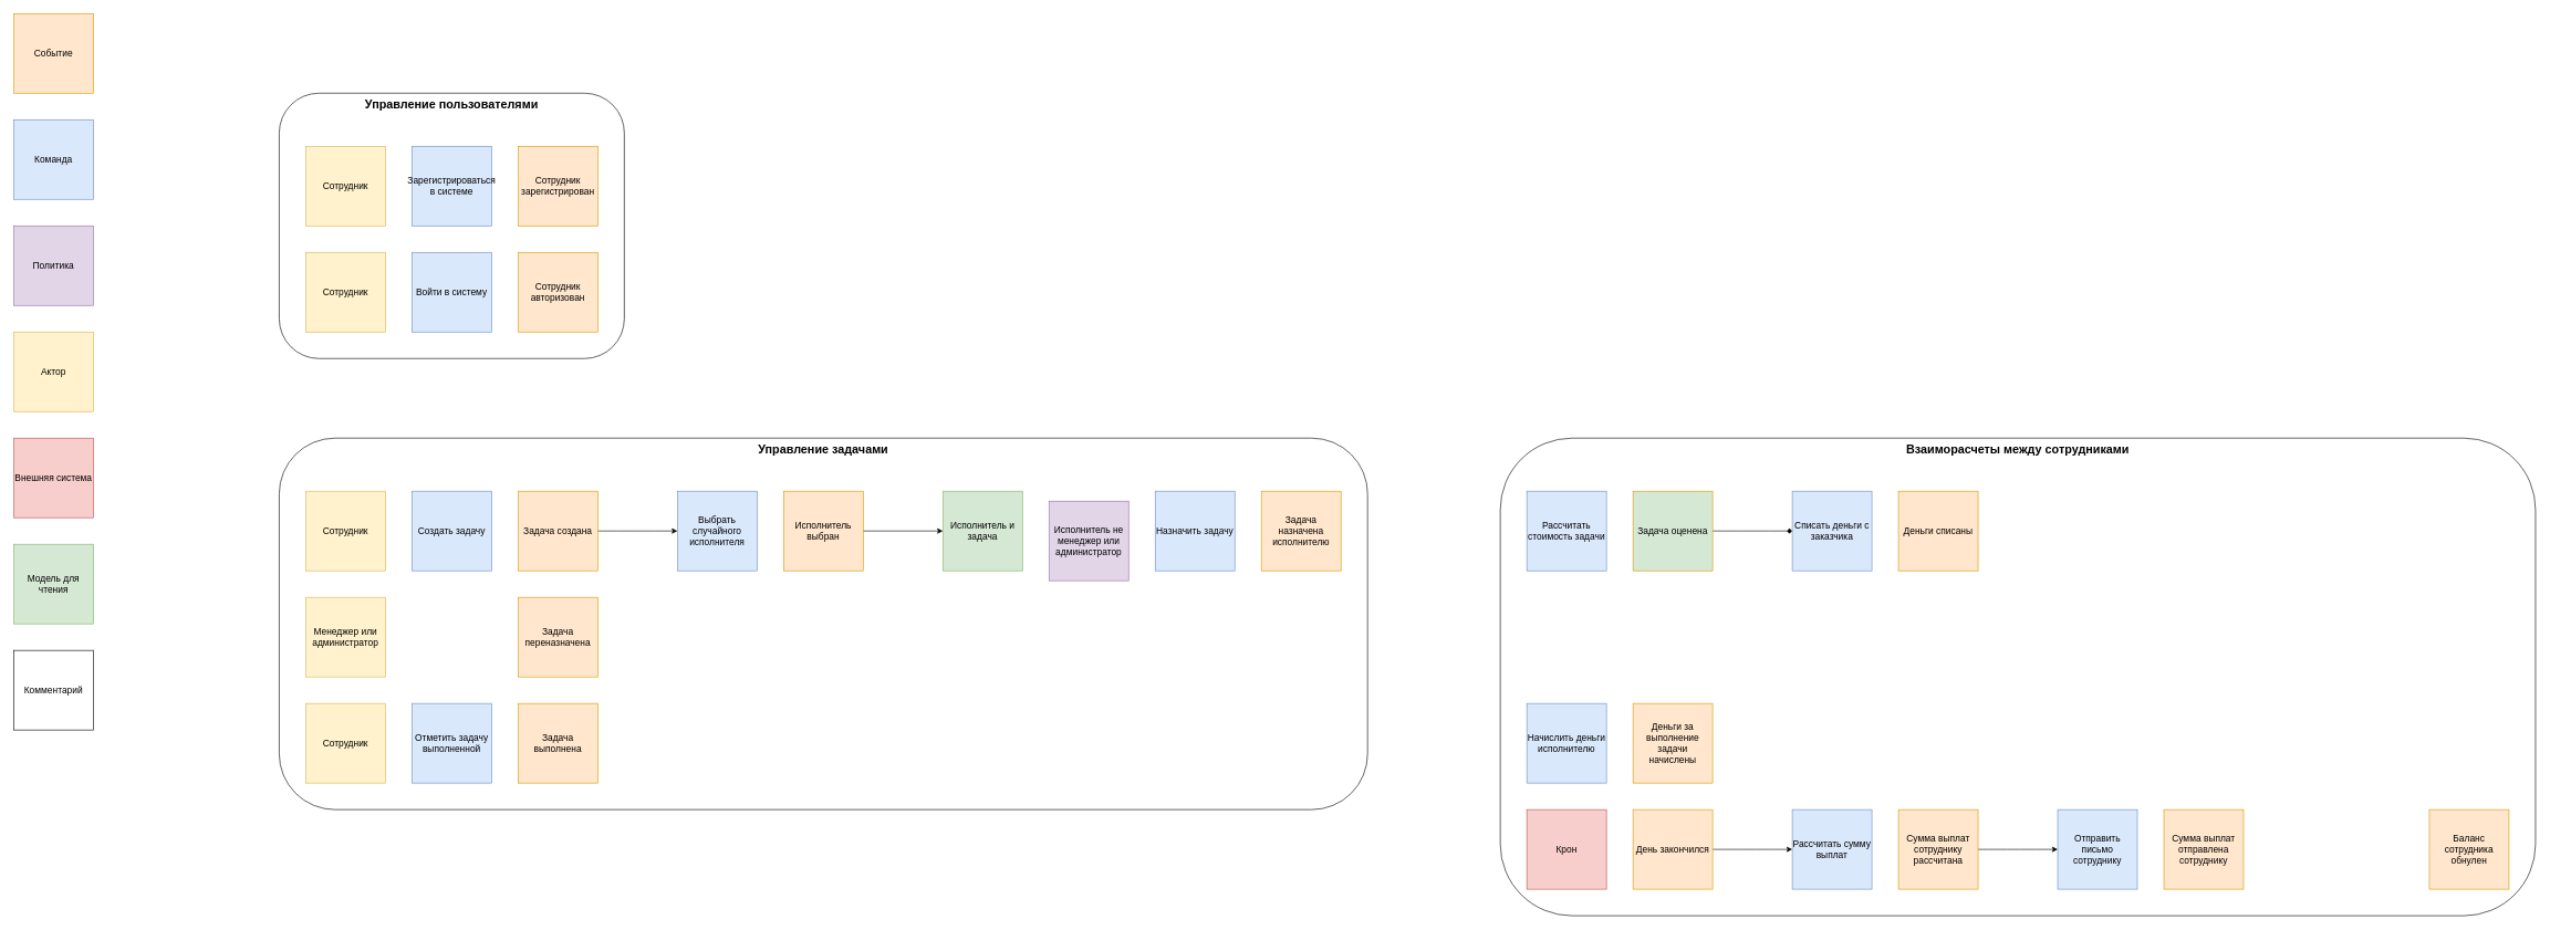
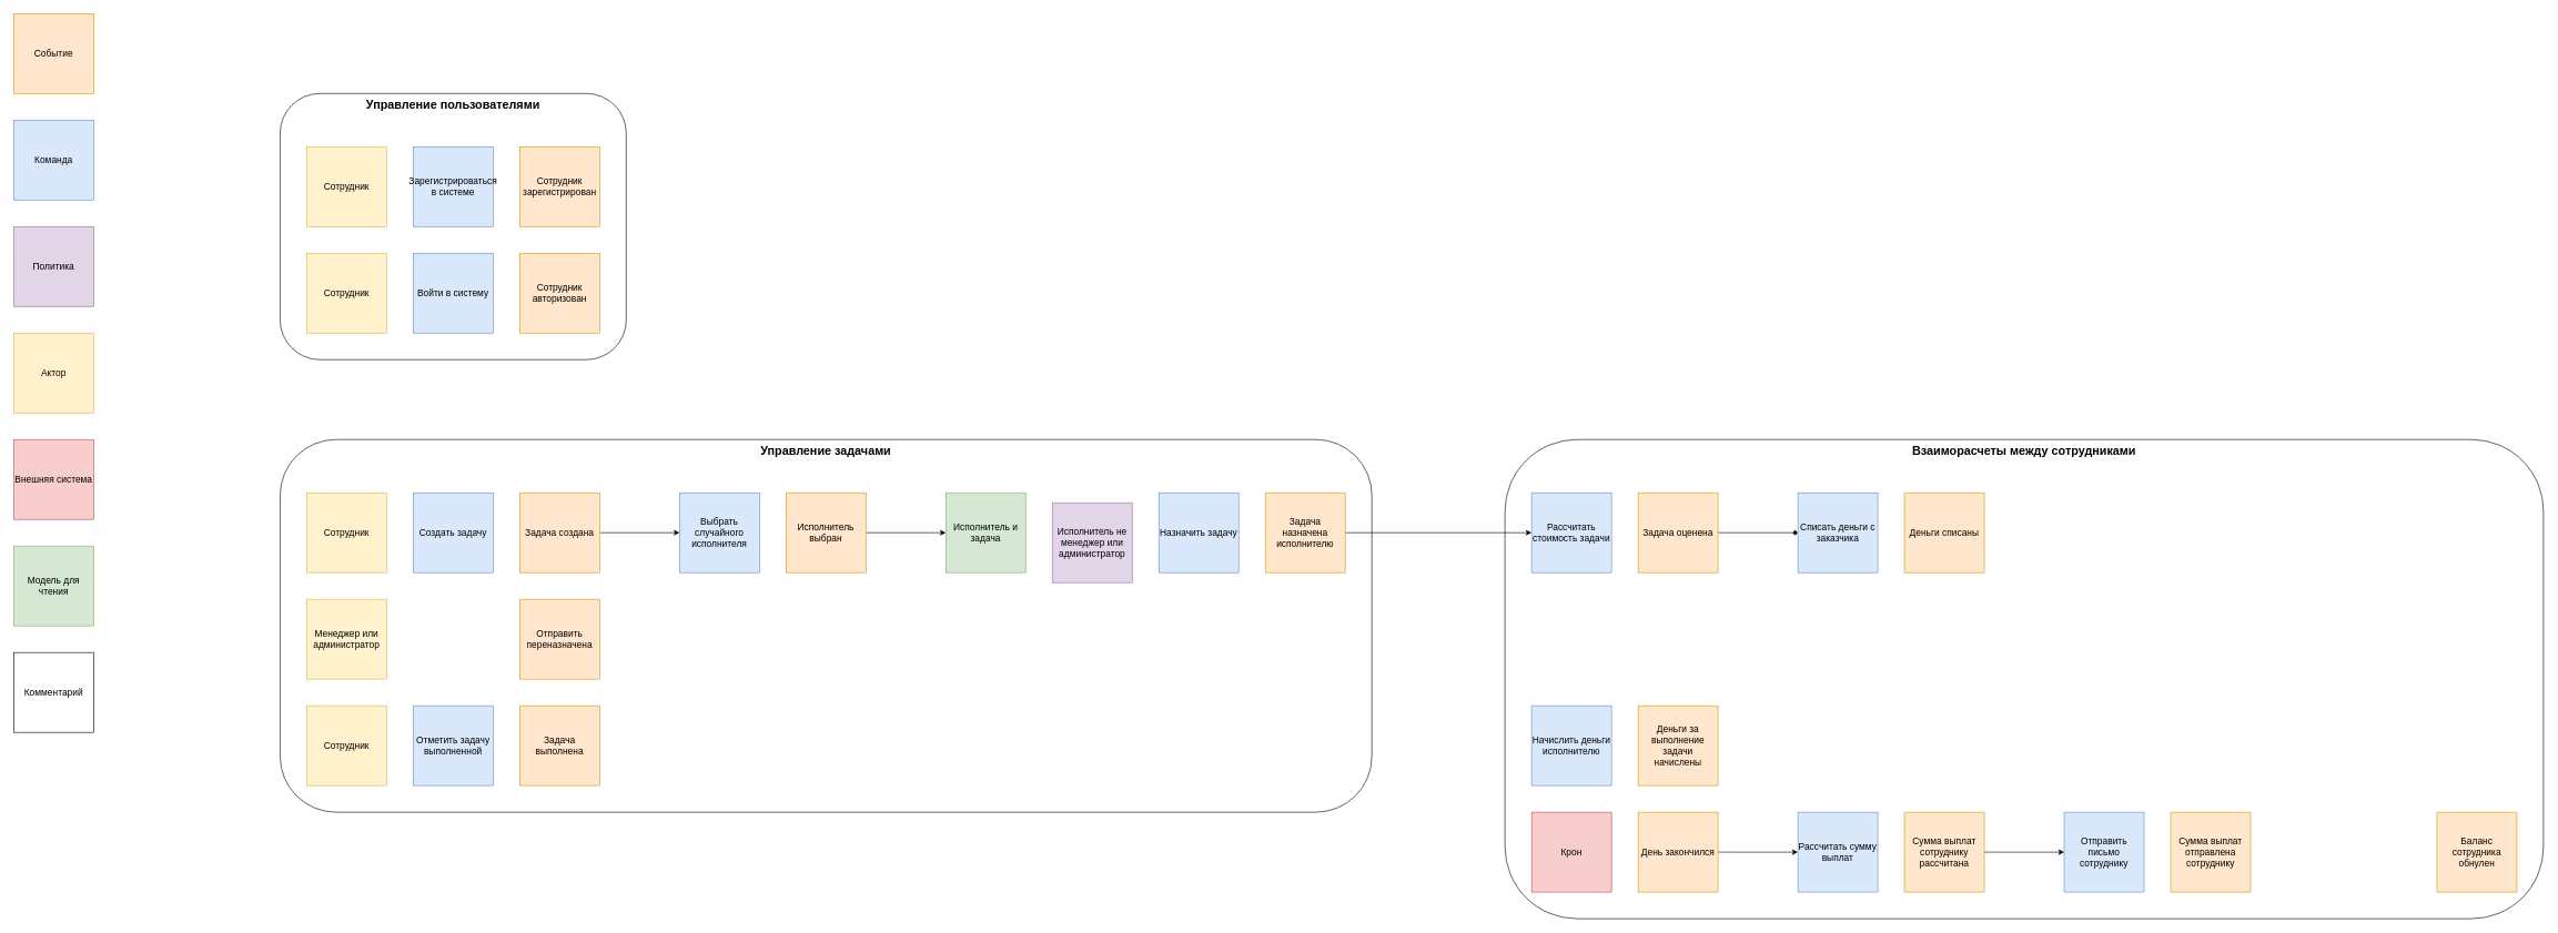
  <mxCell id="0" />
  <mxCell id="1" parent="0" />
  <mxCell id="2" value="Взаиморасчеты между сотрудниками" style="rounded=1;whiteSpace=wrap;html=1;verticalAlign=top;fontSize=18;fontStyle=1" vertex="1" parent="1"><mxGeometry x="2260" y="660" width="1560" height="720" as="geometry" /></mxCell>
  <mxCell id="3" value="Управление задачами" style="rounded=1;whiteSpace=wrap;html=1;verticalAlign=top;fontSize=18;fontStyle=1" vertex="1" parent="1"><mxGeometry x="420" y="660" width="1640" height="560" as="geometry" /></mxCell>
  <mxCell id="4" value="Управление пользователями" style="rounded=1;whiteSpace=wrap;html=1;verticalAlign=top;fontSize=18;fontStyle=1" vertex="1" parent="1"><mxGeometry x="420" y="140" width="520" height="400" as="geometry" /></mxCell>
  <mxCell id="5" value="Событие" style="whiteSpace=wrap;html=1;aspect=fixed;fillColor=#ffe6cc;strokeColor=#d79b00;fontSize=14;" vertex="1" parent="1"><mxGeometry x="20" y="20" width="120" height="120" as="geometry" /></mxCell>
  <mxCell id="6" value="Команда" style="whiteSpace=wrap;html=1;aspect=fixed;fillColor=#dae8fc;strokeColor=#6c8ebf;fontSize=14;" vertex="1" parent="1"><mxGeometry x="20" y="180" width="120" height="120" as="geometry" /></mxCell>
  <mxCell id="7" value="Политика" style="whiteSpace=wrap;html=1;aspect=fixed;fillColor=#e1d5e7;strokeColor=#9673a6;fontSize=14;" vertex="1" parent="1"><mxGeometry x="20" y="340" width="120" height="120" as="geometry" /></mxCell>
  <mxCell id="8" value="Актор" style="whiteSpace=wrap;html=1;aspect=fixed;fillColor=#fff2cc;strokeColor=#d6b656;fontSize=14;" vertex="1" parent="1"><mxGeometry x="20" y="500" width="120" height="120" as="geometry" /></mxCell>
  <mxCell id="9" value="Внешняя система" style="whiteSpace=wrap;html=1;aspect=fixed;fillColor=#f8cecc;strokeColor=#b85450;fontSize=14;" vertex="1" parent="1"><mxGeometry x="20" y="660" width="120" height="120" as="geometry" /></mxCell>
  <mxCell id="10" value="Модель для чтения" style="whiteSpace=wrap;html=1;aspect=fixed;fontSize=14;fillColor=#d5e8d4;strokeColor=#82b366;" vertex="1" parent="1"><mxGeometry x="20" y="820" width="120" height="120" as="geometry" /></mxCell>
  <mxCell id="11" value="Комментарий" style="whiteSpace=wrap;html=1;aspect=fixed;fontSize=14;" vertex="1" parent="1"><mxGeometry x="20" y="980" width="120" height="120" as="geometry" /></mxCell>
  <mxCell id="12" value="Сотрудник" style="whiteSpace=wrap;html=1;aspect=fixed;fillColor=#fff2cc;strokeColor=#d6b656;fontSize=14;" vertex="1" parent="1"><mxGeometry x="460" y="220" width="120" height="120" as="geometry" /></mxCell>
  <mxCell id="13" value="Зарегистрироваться в системе" style="whiteSpace=wrap;html=1;aspect=fixed;fillColor=#dae8fc;strokeColor=#6c8ebf;fontSize=14;" vertex="1" parent="1"><mxGeometry x="620" y="220" width="120" height="120" as="geometry" /></mxCell>
  <mxCell id="14" value="Сотрудник зарегистрирован" style="whiteSpace=wrap;html=1;aspect=fixed;fillColor=#ffe6cc;strokeColor=#d79b00;fontSize=14;" vertex="1" parent="1"><mxGeometry x="780" y="220" width="120" height="120" as="geometry" /></mxCell>
  <mxCell id="15" value="Сотрудник" style="whiteSpace=wrap;html=1;aspect=fixed;fillColor=#fff2cc;strokeColor=#d6b656;fontSize=14;" vertex="1" parent="1"><mxGeometry x="460" y="380" width="120" height="120" as="geometry" /></mxCell>
  <mxCell id="16" value="Войти в систему" style="whiteSpace=wrap;html=1;aspect=fixed;fillColor=#dae8fc;strokeColor=#6c8ebf;fontSize=14;" vertex="1" parent="1"><mxGeometry x="620" y="380" width="120" height="120" as="geometry" /></mxCell>
  <mxCell id="17" value="Сотрудник авторизован" style="whiteSpace=wrap;html=1;aspect=fixed;fillColor=#ffe6cc;strokeColor=#d79b00;fontSize=14;" vertex="1" parent="1"><mxGeometry x="780" y="380" width="120" height="120" as="geometry" /></mxCell>
  <mxCell id="18" value="Сотрудник" style="whiteSpace=wrap;html=1;aspect=fixed;fillColor=#fff2cc;strokeColor=#d6b656;fontSize=14;" vertex="1" parent="1"><mxGeometry x="460" y="740" width="120" height="120" as="geometry" /></mxCell>
  <mxCell id="19" value="Создать задачу" style="whiteSpace=wrap;html=1;aspect=fixed;fillColor=#dae8fc;strokeColor=#6c8ebf;fontSize=14;" vertex="1" parent="1"><mxGeometry x="620" y="740" width="120" height="120" as="geometry" /></mxCell>
  <mxCell id="20" style="edgeStyle=orthogonalEdgeStyle;rounded=0;orthogonalLoop=1;jettySize=auto;html=1;curved=1;" edge="1" parent="1" source="21" target="42"><mxGeometry relative="1" as="geometry" /></mxCell>
  <mxCell id="21" value="Задача создана" style="whiteSpace=wrap;html=1;aspect=fixed;fillColor=#ffe6cc;strokeColor=#d79b00;fontSize=14;" vertex="1" parent="1"><mxGeometry x="780" y="740" width="120" height="120" as="geometry" /></mxCell>
+ <mxCell id="22" style="edgeStyle=orthogonalEdgeStyle;rounded=0;orthogonalLoop=1;jettySize=auto;html=1;curved=1;" edge="1" parent="1" source="23" target="47"><mxGeometry relative="1" as="geometry" /></mxCell>
  <mxCell id="23" value="Задача назначена исполнителю" style="whiteSpace=wrap;html=1;aspect=fixed;fillColor=#ffe6cc;strokeColor=#d79b00;fontSize=14;" vertex="1" parent="1"><mxGeometry x="1900" y="740" width="120" height="120" as="geometry" /></mxCell>
  <mxCell id="24" value="Менеджер или администратор" style="whiteSpace=wrap;html=1;aspect=fixed;fillColor=#fff2cc;strokeColor=#d6b656;fontSize=14;" vertex="1" parent="1"><mxGeometry x="460" y="900" width="120" height="120" as="geometry" /></mxCell>
- <mxCell id="25" value="Задача переназначена" style="whiteSpace=wrap;html=1;aspect=fixed;fillColor=#ffe6cc;strokeColor=#d79b00;fontSize=14;" vertex="1" parent="1"><mxGeometry x="780" y="900" width="120" height="120" as="geometry" /></mxCell>
+ <mxCell id="25" value="Отправить переназначена" style="whiteSpace=wrap;html=1;aspect=fixed;fillColor=#ffe6cc;strokeColor=#d79b00;fontSize=14;" vertex="1" parent="1"><mxGeometry x="780" y="900" width="120" height="120" as="geometry" /></mxCell>
  <mxCell id="26" value="Сотрудник" style="whiteSpace=wrap;html=1;aspect=fixed;fillColor=#fff2cc;strokeColor=#d6b656;fontSize=14;" vertex="1" parent="1"><mxGeometry x="460" y="1060" width="120" height="120" as="geometry" /></mxCell>
  <mxCell id="27" value="Отметить задачу выполненной" style="whiteSpace=wrap;html=1;aspect=fixed;fillColor=#dae8fc;strokeColor=#6c8ebf;fontSize=14;" vertex="1" parent="1"><mxGeometry x="620" y="1060" width="120" height="120" as="geometry" /></mxCell>
  <mxCell id="28" value="Задача выполнена" style="whiteSpace=wrap;html=1;aspect=fixed;fillColor=#ffe6cc;strokeColor=#d79b00;fontSize=14;" vertex="1" parent="1"><mxGeometry x="780" y="1060" width="120" height="120" as="geometry" /></mxCell>
  <mxCell id="29" value="Деньги за выполнение задачи начислены" style="whiteSpace=wrap;html=1;aspect=fixed;fillColor=#ffe6cc;strokeColor=#d79b00;fontSize=14;" vertex="1" parent="1"><mxGeometry x="2460" y="1060" width="120" height="120" as="geometry" /></mxCell>
  <mxCell id="30" value="Деньги списаны" style="whiteSpace=wrap;html=1;aspect=fixed;fillColor=#ffe6cc;strokeColor=#d79b00;fontSize=14;" vertex="1" parent="1"><mxGeometry x="2860" y="740" width="120" height="120" as="geometry" /></mxCell>
  <mxCell id="31" style="edgeStyle=orthogonalEdgeStyle;rounded=0;orthogonalLoop=1;jettySize=auto;html=1;curved=1;endArrow=diamond;" edge="1" parent="1" source="32" target="48"><mxGeometry relative="1" as="geometry" /></mxCell>
- <mxCell id="32" value="Задача оценена" style="whiteSpace=wrap;html=1;aspect=fixed;fillColor=#d5e8d4;strokeColor=#d79b00;fontSize=14;" vertex="1" parent="1"><mxGeometry x="2460" y="740" width="120" height="120" as="geometry" /></mxCell>
+ <mxCell id="32" value="Задача оценена" style="whiteSpace=wrap;html=1;aspect=fixed;fillColor=#ffe6cc;strokeColor=#d79b00;fontSize=14;" vertex="1" parent="1"><mxGeometry x="2460" y="740" width="120" height="120" as="geometry" /></mxCell>
  <mxCell id="33" style="edgeStyle=orthogonalEdgeStyle;rounded=0;orthogonalLoop=1;jettySize=auto;html=1;curved=1;" edge="1" parent="1" source="34" target="41"><mxGeometry relative="1" as="geometry" /></mxCell>
  <mxCell id="34" value="Сумма выплат сотруднику рассчитана" style="whiteSpace=wrap;html=1;aspect=fixed;fillColor=#ffe6cc;strokeColor=#d79b00;fontSize=14;" vertex="1" parent="1"><mxGeometry x="2860" y="1220" width="120" height="120" as="geometry" /></mxCell>
  <mxCell id="35" value="Сумма выплат отправлена сотруднику" style="whiteSpace=wrap;html=1;aspect=fixed;fillColor=#ffe6cc;strokeColor=#d79b00;fontSize=14;" vertex="1" parent="1"><mxGeometry x="3260" y="1220" width="120" height="120" as="geometry" /></mxCell>
  <mxCell id="36" value="Баланс сотрудника обнулен" style="whiteSpace=wrap;html=1;aspect=fixed;fillColor=#ffe6cc;strokeColor=#d79b00;fontSize=14;" vertex="1" parent="1"><mxGeometry x="3660" y="1220" width="120" height="120" as="geometry" /></mxCell>
  <mxCell id="37" value="Крон" style="whiteSpace=wrap;html=1;aspect=fixed;fillColor=#f8cecc;strokeColor=#b85450;fontSize=14;" vertex="1" parent="1"><mxGeometry x="2300" y="1220" width="120" height="120" as="geometry" /></mxCell>
  <mxCell id="38" style="edgeStyle=orthogonalEdgeStyle;rounded=0;orthogonalLoop=1;jettySize=auto;html=1;curved=1;" edge="1" parent="1" source="39" target="40"><mxGeometry relative="1" as="geometry" /></mxCell>
  <mxCell id="39" value="День закончился" style="whiteSpace=wrap;html=1;aspect=fixed;fillColor=#ffe6cc;strokeColor=#d79b00;fontSize=14;" vertex="1" parent="1"><mxGeometry x="2460" y="1220" width="120" height="120" as="geometry" /></mxCell>
  <mxCell id="40" value="Рассчитать сумму выплат" style="whiteSpace=wrap;html=1;aspect=fixed;fillColor=#dae8fc;strokeColor=#6c8ebf;fontSize=14;" vertex="1" parent="1"><mxGeometry x="2700" y="1220" width="120" height="120" as="geometry" /></mxCell>
  <mxCell id="41" value="Отправить письмо сотруднику" style="whiteSpace=wrap;html=1;aspect=fixed;fillColor=#dae8fc;strokeColor=#6c8ebf;fontSize=14;" vertex="1" parent="1"><mxGeometry x="3100" y="1220" width="120" height="120" as="geometry" /></mxCell>
  <mxCell id="42" value="Выбрать случайного исполнителя" style="whiteSpace=wrap;html=1;aspect=fixed;fillColor=#dae8fc;strokeColor=#6c8ebf;fontSize=14;" vertex="1" parent="1"><mxGeometry x="1020" y="740" width="120" height="120" as="geometry" /></mxCell>
  <mxCell id="43" style="edgeStyle=orthogonalEdgeStyle;rounded=0;orthogonalLoop=1;jettySize=auto;html=1;" edge="1" parent="1" source="44" target="50"><mxGeometry relative="1" as="geometry" /></mxCell>
  <mxCell id="44" value="Исполнитель выбран" style="whiteSpace=wrap;html=1;aspect=fixed;fillColor=#ffe6cc;strokeColor=#d79b00;fontSize=14;" vertex="1" parent="1"><mxGeometry x="1180" y="740" width="120" height="120" as="geometry" /></mxCell>
  <mxCell id="45" value="Исполнитель не менеджер или администратор" style="whiteSpace=wrap;html=1;aspect=fixed;fillColor=#e1d5e7;strokeColor=#9673a6;fontSize=14;" vertex="1" parent="1"><mxGeometry x="1580" y="755" width="120" height="120" as="geometry" /></mxCell>
  <mxCell id="46" value="Назначить задачу" style="whiteSpace=wrap;html=1;aspect=fixed;fillColor=#dae8fc;strokeColor=#6c8ebf;fontSize=14;" vertex="1" parent="1"><mxGeometry x="1740" y="740" width="120" height="120" as="geometry" /></mxCell>
  <mxCell id="47" value="Рассчитать стоимость задачи" style="whiteSpace=wrap;html=1;aspect=fixed;fillColor=#dae8fc;strokeColor=#6c8ebf;fontSize=14;" vertex="1" parent="1"><mxGeometry x="2300" y="740" width="120" height="120" as="geometry" /></mxCell>
  <mxCell id="48" value="Списать деньги с заказчика" style="whiteSpace=wrap;html=1;aspect=fixed;fillColor=#dae8fc;strokeColor=#6c8ebf;fontSize=14;" vertex="1" parent="1"><mxGeometry x="2700" y="740" width="120" height="120" as="geometry" /></mxCell>
  <mxCell id="49" value="Начислить деньги исполнителю" style="whiteSpace=wrap;html=1;aspect=fixed;fillColor=#dae8fc;strokeColor=#6c8ebf;fontSize=14;" vertex="1" parent="1"><mxGeometry x="2300" y="1060" width="120" height="120" as="geometry" /></mxCell>
  <mxCell id="50" value="Исполнитель и задача" style="whiteSpace=wrap;html=1;aspect=fixed;fontSize=14;fillColor=#d5e8d4;strokeColor=#82b366;" vertex="1" parent="1"><mxGeometry x="1420" y="740" width="120" height="120" as="geometry" /></mxCell>
